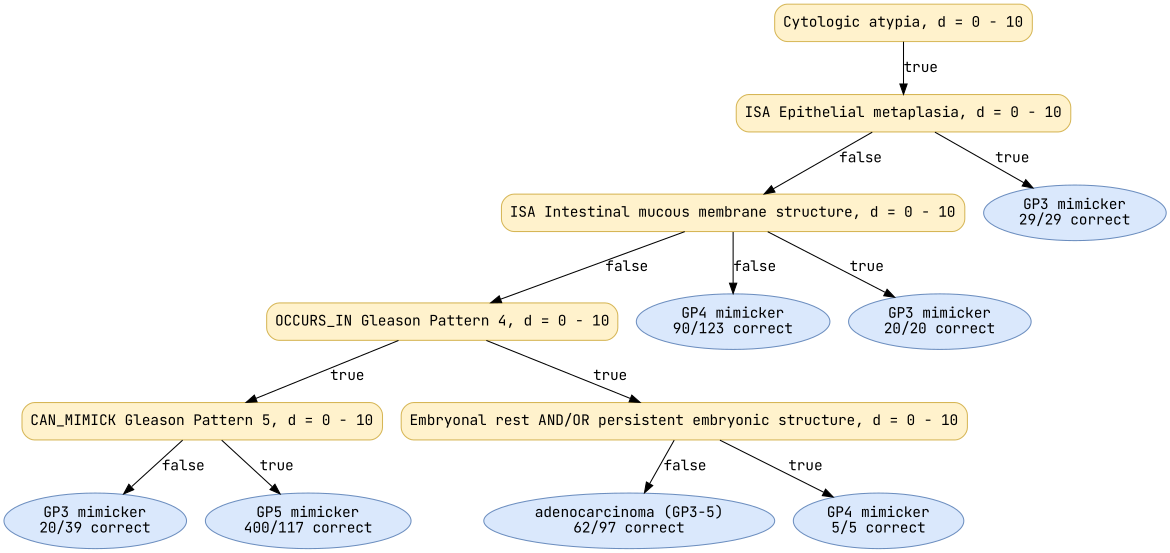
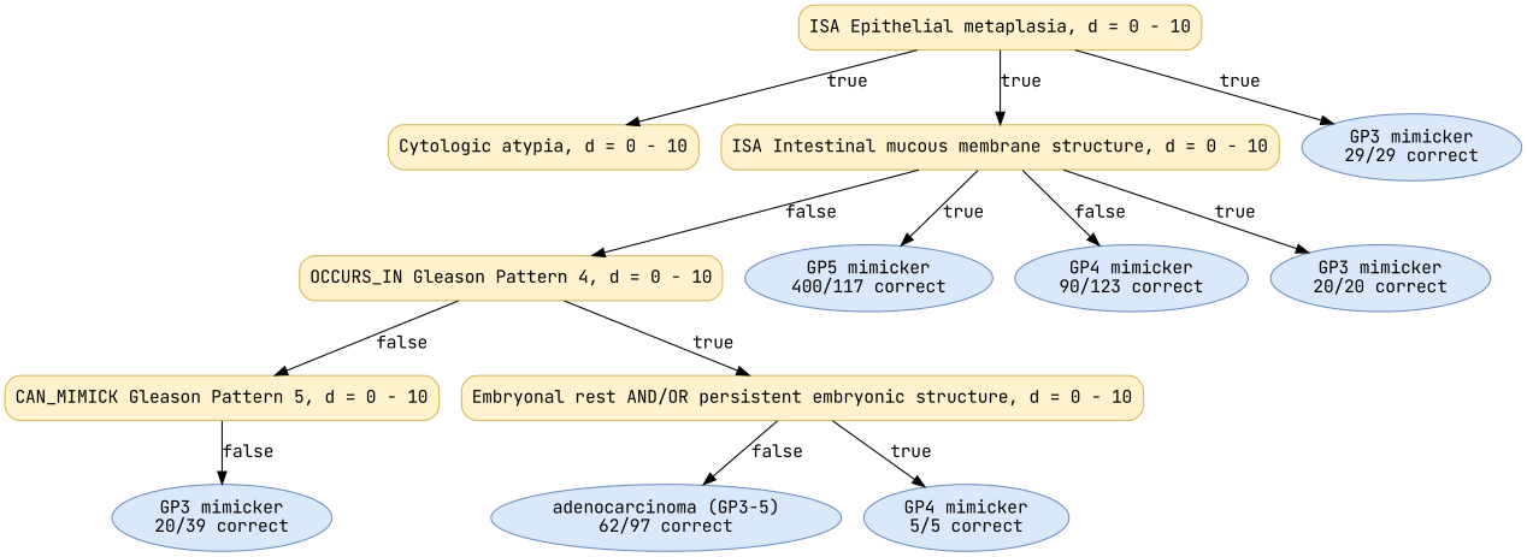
  digraph {
    fontname="JetBrains Mono"
    node [color="#6C8EBF" fillcolor="#DAE8FC" fontname="JetBrains Mono" shape=ellipse style="rounded,filled"]
    edge [fontname="JetBrains Mono"]
    n1 [color="#D6B656" fillcolor="#FFF2CC" label="Cytologic atypia, d = 0 - 10" shape=box]
    n2 [color="#D6B656" fillcolor="#FFF2CC" label="ISA Epithelial metaplasia, d = 0 - 10" shape=box]
    n3 [color="#D6B656" fillcolor="#FFF2CC" label="OCCURS_IN Gleason Pattern 4, d = 0 - 10" shape=box]
    n4 [color="#D6B656" fillcolor="#FFF2CC" label="CAN_MIMICK Gleason Pattern 5, d = 0 - 10" shape=box]
    n5 [color="#D6B656" fillcolor="#FFF2CC" label="Embryonal rest AND/OR persistent embryonic structure, d = 0 - 10" shape=box]
    n6 [color="#D6B656" fillcolor="#FFF2CC" label="ISA Intestinal mucous membrane structure, d = 0 - 10" shape=box]
    n7 [label=<GP3 mimicker<br/>29/29 correct>]
    n8 [label=<GP3 mimicker<br/>20/39 correct>]
    n9 [label=<GP5 mimicker<br/>400/117 correct>]
    n10 [label=<adenocarcinoma (GP3-5)<br/>62/97 correct>]
    n11 [label=<GP4 mimicker<br/>5/5 correct>]
    n12 [label=<GP4 mimicker<br/>90/123 correct>]
    n13 [label=<GP3 mimicker<br/>20/20 correct>]
-   n1 -> n2 [label=true]
-   n2 -> n6 [label=false]
+   n2 -> n1 [label=true]
+   n2 -> n6 [label=true]
    n2 -> n7 [label=true]
-   n3 -> n4 [label=true]
+   n3 -> n4 [label=false]
    n3 -> n5 [label=true]
    n4 -> n8 [label=false]
-   n4 -> n9 [label=true]
+   n6 -> n9 [label=true]
    n5 -> n10 [label=false]
    n5 -> n11 [label=true]
    n6 -> n3 [label=false]
    n6 -> n12 [label=false]
    n6 -> n13 [label=true]
  }
